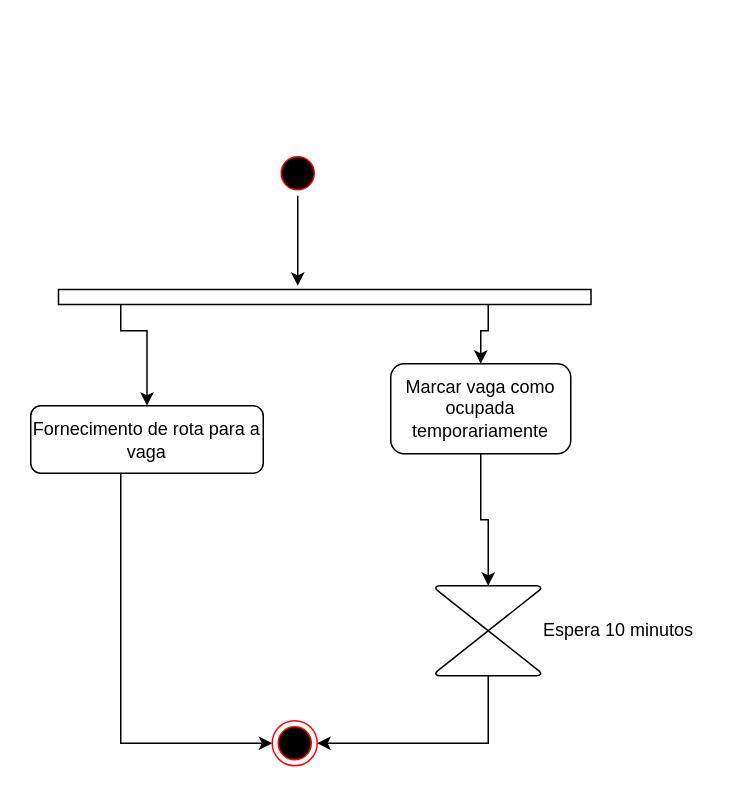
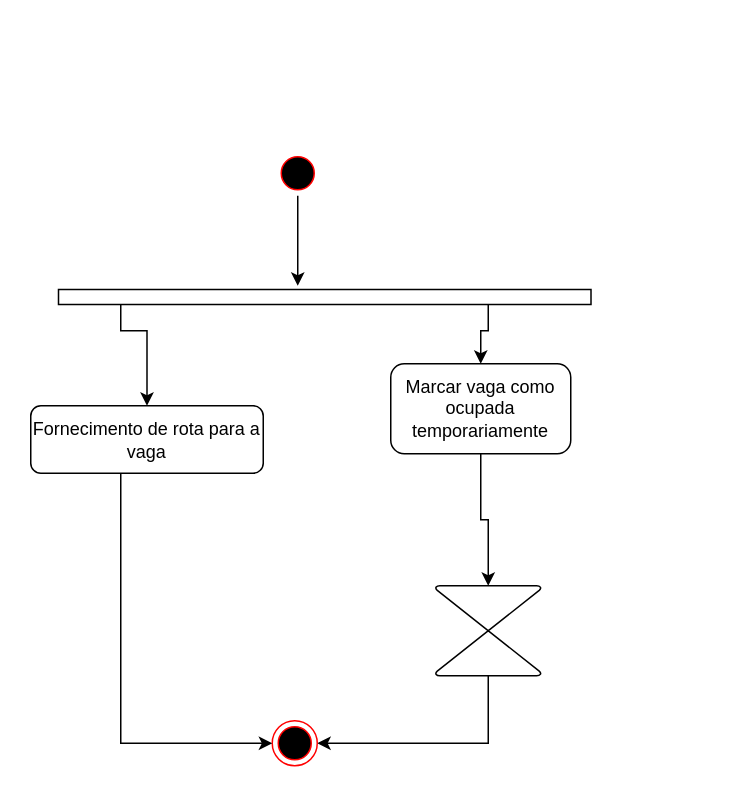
  <mxCell id="0" />
  <mxCell id="1" parent="0" />
  <mxCell id="2" style="edgeStyle=orthogonalEdgeStyle;rounded=0;orthogonalLoop=1;jettySize=auto;html=1;" parent="1" source="3" edge="1"><mxGeometry relative="1" as="geometry"><mxPoint x="198" y="190" as="targetPoint" /></mxGeometry></mxCell>
  <mxCell id="3" value="" style="ellipse;html=1;shape=startState;fillColor=#000000;strokeColor=#ff0000;" parent="1" vertex="1"><mxGeometry x="183" width="30" height="30" as="geometry" y="100" /></mxCell>
  <mxCell id="4" style="edgeStyle=orthogonalEdgeStyle;rounded=0;orthogonalLoop=1;jettySize=auto;html=1;" edge="1" parent="1" source="6" target="12"><mxGeometry relative="1" as="geometry"><Array as="points"><mxPoint x="80" y="220" /><mxPoint x="80" y="220" /></Array></mxGeometry></mxCell>
  <mxCell id="5" style="edgeStyle=orthogonalEdgeStyle;rounded=0;orthogonalLoop=1;jettySize=auto;html=1;entryX=0.5;entryY=0;entryDx=0;entryDy=0;" edge="1" parent="1" source="6" target="14"><mxGeometry relative="1" as="geometry"><Array as="points"><mxPoint x="325" y="220" /><mxPoint x="325" y="220" /></Array></mxGeometry></mxCell>
  <mxCell id="6" value="" style="html=1;points=[];perimeter=orthogonalPerimeter;rotation=90;" parent="1" vertex="1"><mxGeometry x="211" y="20" width="10" height="355" as="geometry" /></mxCell>
  <mxCell id="7" style="edgeStyle=orthogonalEdgeStyle;rounded=0;orthogonalLoop=1;jettySize=auto;html=1;entryX=1;entryY=0.5;entryDx=0;entryDy=0;" edge="1" parent="1" source="8" target="10"><mxGeometry relative="1" as="geometry"><Array as="points"><mxPoint x="325" y="495" /></Array></mxGeometry></mxCell>
  <mxCell id="8" value="" style="verticalLabelPosition=bottom;verticalAlign=top;html=1;shape=mxgraph.flowchart.collate;" parent="1" vertex="1"><mxGeometry x="290" y="390" width="70" height="60" as="geometry" /></mxCell>
- <mxCell id="9" value="&lt;div&gt;Espera 10 minutos&lt;/div&gt;" style="text;html=1;resizable=0;points=[];autosize=1;align=left;verticalAlign=top;spacingTop=-4;" parent="1" vertex="1"><mxGeometry x="360" y="410" width="120" height="20" as="geometry" /></mxCell>
  <mxCell id="10" value="" style="ellipse;html=1;shape=endState;fillColor=#000000;strokeColor=#ff0000;" parent="1" vertex="1"><mxGeometry x="181" y="480" width="30" height="30" as="geometry" /></mxCell>
  <mxCell id="11" style="edgeStyle=orthogonalEdgeStyle;rounded=0;orthogonalLoop=1;jettySize=auto;html=1;entryX=0;entryY=0.5;entryDx=0;entryDy=0;" edge="1" parent="1" source="12" target="10"><mxGeometry relative="1" as="geometry"><Array as="points"><mxPoint x="80" y="495" /></Array></mxGeometry></mxCell>
  <mxCell id="12" value="&lt;span style=&quot;white-space: normal&quot;&gt;Fornecimento de rota para a vaga&lt;/span&gt;" style="rounded=1;whiteSpace=wrap;html=1;" vertex="1" parent="1"><mxGeometry x="20" y="270" width="155" height="45" as="geometry" /></mxCell>
  <mxCell id="13" style="edgeStyle=orthogonalEdgeStyle;rounded=0;orthogonalLoop=1;jettySize=auto;html=1;entryX=0.5;entryY=0;entryDx=0;entryDy=0;entryPerimeter=0;" edge="1" parent="1" source="14" target="8"><mxGeometry relative="1" as="geometry" /></mxCell>
  <mxCell id="14" value="&lt;span style=&quot;white-space: normal&quot;&gt;Marcar vaga como ocupada temporariamente&lt;/span&gt;" style="rounded=1;whiteSpace=wrap;html=1;" vertex="1" parent="1"><mxGeometry x="260" y="242" width="120" height="60" as="geometry" /></mxCell>
